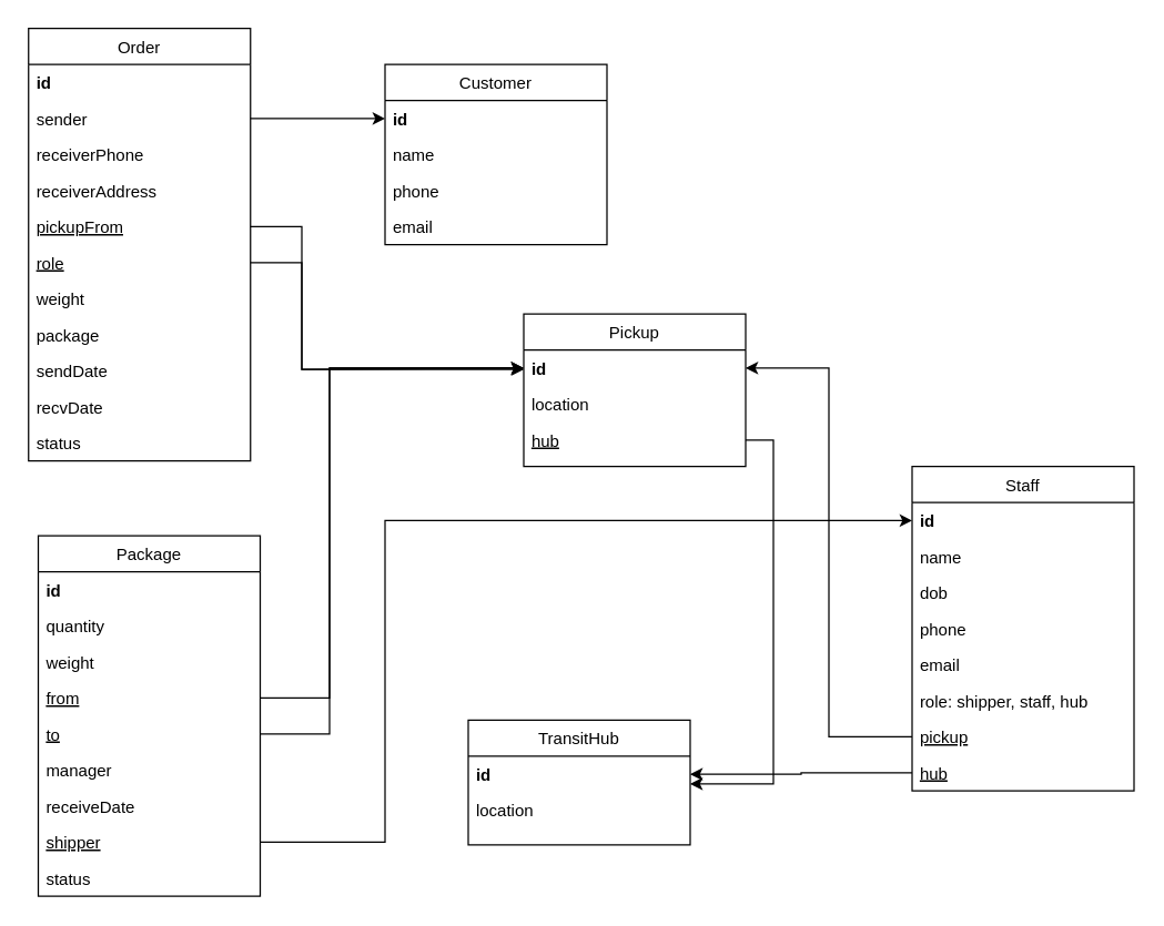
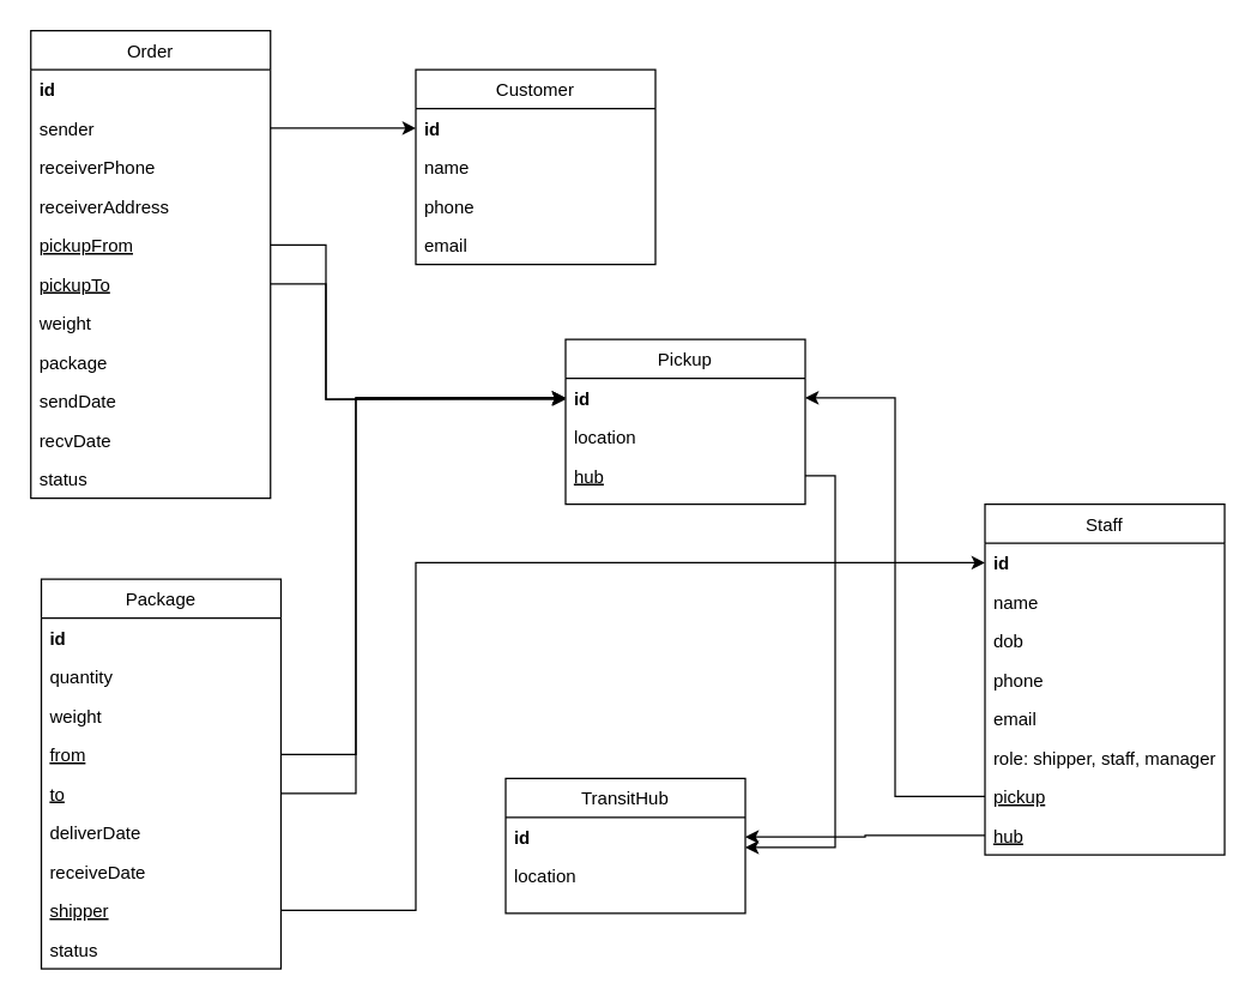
  <mxCell id="0" />
  <mxCell id="1" parent="0" />
  <mxCell id="2" value="Customer" style="swimlane;fontStyle=0;align=center;verticalAlign=top;childLayout=stackLayout;horizontal=1;startSize=26;horizontalStack=0;resizeParent=1;resizeLast=0;collapsible=1;marginBottom=0;rounded=0;shadow=0;strokeWidth=1;" vertex="1" parent="1"><mxGeometry x="277" y="46" width="160" height="130" as="geometry"><mxRectangle x="550" y="140" width="160" height="26" as="alternateBounds" /></mxGeometry></mxCell>
  <mxCell id="3" value="id" style="text;align=left;verticalAlign=top;spacingLeft=4;spacingRight=4;overflow=hidden;rotatable=0;points=[[0,0.5],[1,0.5]];portConstraint=eastwest;fontStyle=1" vertex="1" parent="2"><mxGeometry y="26" width="160" height="26" as="geometry" /></mxCell>
  <mxCell id="4" value="name" style="text;align=left;verticalAlign=top;spacingLeft=4;spacingRight=4;overflow=hidden;rotatable=0;points=[[0,0.5],[1,0.5]];portConstraint=eastwest;rounded=0;shadow=0;html=0;" vertex="1" parent="2"><mxGeometry y="52" width="160" height="26" as="geometry" /></mxCell>
  <mxCell id="5" value="phone" style="text;align=left;verticalAlign=top;spacingLeft=4;spacingRight=4;overflow=hidden;rotatable=0;points=[[0,0.5],[1,0.5]];portConstraint=eastwest;rounded=0;shadow=0;html=0;" vertex="1" parent="2"><mxGeometry y="78" width="160" height="26" as="geometry" /></mxCell>
  <mxCell id="6" value="email" style="text;align=left;verticalAlign=top;spacingLeft=4;spacingRight=4;overflow=hidden;rotatable=0;points=[[0,0.5],[1,0.5]];portConstraint=eastwest;rounded=0;shadow=0;html=0;" vertex="1" parent="2"><mxGeometry y="104" width="160" height="26" as="geometry" /></mxCell>
  <mxCell id="7" value="TransitHub&#10;" style="swimlane;fontStyle=0;align=center;verticalAlign=top;childLayout=stackLayout;horizontal=1;startSize=26;horizontalStack=0;resizeParent=1;resizeLast=0;collapsible=1;marginBottom=0;rounded=0;shadow=0;strokeWidth=1;" vertex="1" parent="1"><mxGeometry x="337" y="519" width="160" height="90" as="geometry"><mxRectangle x="550" y="140" width="160" height="26" as="alternateBounds" /></mxGeometry></mxCell>
  <mxCell id="8" value="id" style="text;align=left;verticalAlign=top;spacingLeft=4;spacingRight=4;overflow=hidden;rotatable=0;points=[[0,0.5],[1,0.5]];portConstraint=eastwest;fontStyle=1" vertex="1" parent="7"><mxGeometry y="26" width="160" height="26" as="geometry" /></mxCell>
  <mxCell id="9" value="location" style="text;align=left;verticalAlign=top;spacingLeft=4;spacingRight=4;overflow=hidden;rotatable=0;points=[[0,0.5],[1,0.5]];portConstraint=eastwest;rounded=0;shadow=0;html=0;" vertex="1" parent="7"><mxGeometry y="52" width="160" height="26" as="geometry" /></mxCell>
  <mxCell id="10" value="Pickup&#10;" style="swimlane;fontStyle=0;align=center;verticalAlign=top;childLayout=stackLayout;horizontal=1;startSize=26;horizontalStack=0;resizeParent=1;resizeLast=0;collapsible=1;marginBottom=0;rounded=0;shadow=0;strokeWidth=1;" vertex="1" parent="1"><mxGeometry x="377" y="226" width="160" height="110" as="geometry"><mxRectangle x="550" y="140" width="160" height="26" as="alternateBounds" /></mxGeometry></mxCell>
  <mxCell id="11" value="id" style="text;align=left;verticalAlign=top;spacingLeft=4;spacingRight=4;overflow=hidden;rotatable=0;points=[[0,0.5],[1,0.5]];portConstraint=eastwest;fontStyle=1" vertex="1" parent="10"><mxGeometry y="26" width="160" height="26" as="geometry" /></mxCell>
  <mxCell id="12" value="location" style="text;align=left;verticalAlign=top;spacingLeft=4;spacingRight=4;overflow=hidden;rotatable=0;points=[[0,0.5],[1,0.5]];portConstraint=eastwest;rounded=0;shadow=0;html=0;" vertex="1" parent="10"><mxGeometry y="52" width="160" height="26" as="geometry" /></mxCell>
  <mxCell id="13" value="hub" style="text;align=left;verticalAlign=top;spacingLeft=4;spacingRight=4;overflow=hidden;rotatable=0;points=[[0,0.5],[1,0.5]];portConstraint=eastwest;rounded=0;shadow=0;html=0;fontStyle=4" vertex="1" parent="10"><mxGeometry y="78" width="160" height="26" as="geometry" /></mxCell>
  <mxCell id="14" value="Order" style="swimlane;fontStyle=0;align=center;verticalAlign=top;childLayout=stackLayout;horizontal=1;startSize=26;horizontalStack=0;resizeParent=1;resizeLast=0;collapsible=1;marginBottom=0;rounded=0;shadow=0;strokeWidth=1;" vertex="1" parent="1"><mxGeometry x="20" y="20" width="160" height="312" as="geometry"><mxRectangle x="550" y="140" width="160" height="26" as="alternateBounds" /></mxGeometry></mxCell>
  <mxCell id="15" value="id" style="text;align=left;verticalAlign=top;spacingLeft=4;spacingRight=4;overflow=hidden;rotatable=0;points=[[0,0.5],[1,0.5]];portConstraint=eastwest;fontStyle=1" vertex="1" parent="14"><mxGeometry y="26" width="160" height="26" as="geometry" /></mxCell>
  <mxCell id="16" value="sender" style="text;align=left;verticalAlign=top;spacingLeft=4;spacingRight=4;overflow=hidden;rotatable=0;points=[[0,0.5],[1,0.5]];portConstraint=eastwest;rounded=0;shadow=0;html=0;" vertex="1" parent="14"><mxGeometry y="52" width="160" height="26" as="geometry" /></mxCell>
  <mxCell id="17" value="receiverPhone" style="text;align=left;verticalAlign=top;spacingLeft=4;spacingRight=4;overflow=hidden;rotatable=0;points=[[0,0.5],[1,0.5]];portConstraint=eastwest;rounded=0;shadow=0;html=0;" vertex="1" parent="14"><mxGeometry y="78" width="160" height="26" as="geometry" /></mxCell>
  <mxCell id="18" value="receiverAddress" style="text;align=left;verticalAlign=top;spacingLeft=4;spacingRight=4;overflow=hidden;rotatable=0;points=[[0,0.5],[1,0.5]];portConstraint=eastwest;rounded=0;shadow=0;html=0;" vertex="1" parent="14"><mxGeometry y="104" width="160" height="26" as="geometry" /></mxCell>
  <mxCell id="19" value="pickupFrom" style="text;align=left;verticalAlign=top;spacingLeft=4;spacingRight=4;overflow=hidden;rotatable=0;points=[[0,0.5],[1,0.5]];portConstraint=eastwest;rounded=0;shadow=0;html=0;fontStyle=4" vertex="1" parent="14"><mxGeometry y="130" width="160" height="26" as="geometry" /></mxCell>
- <mxCell id="20" value="role" style="text;align=left;verticalAlign=top;spacingLeft=4;spacingRight=4;overflow=hidden;rotatable=0;points=[[0,0.5],[1,0.5]];portConstraint=eastwest;fontStyle=4" vertex="1" parent="14"><mxGeometry y="156" width="160" height="26" as="geometry" /></mxCell>
+ <mxCell id="20" value="pickupTo" style="text;align=left;verticalAlign=top;spacingLeft=4;spacingRight=4;overflow=hidden;rotatable=0;points=[[0,0.5],[1,0.5]];portConstraint=eastwest;fontStyle=4" vertex="1" parent="14"><mxGeometry y="156" width="160" height="26" as="geometry" /></mxCell>
  <mxCell id="21" value="weight" style="text;align=left;verticalAlign=top;spacingLeft=4;spacingRight=4;overflow=hidden;rotatable=0;points=[[0,0.5],[1,0.5]];portConstraint=eastwest;" vertex="1" parent="14"><mxGeometry y="182" width="160" height="26" as="geometry" /></mxCell>
  <mxCell id="22" value="package" style="text;align=left;verticalAlign=top;spacingLeft=4;spacingRight=4;overflow=hidden;rotatable=0;points=[[0,0.5],[1,0.5]];portConstraint=eastwest;" vertex="1" parent="14"><mxGeometry y="208" width="160" height="26" as="geometry" /></mxCell>
  <mxCell id="23" value="sendDate" style="text;align=left;verticalAlign=top;spacingLeft=4;spacingRight=4;overflow=hidden;rotatable=0;points=[[0,0.5],[1,0.5]];portConstraint=eastwest;" vertex="1" parent="14"><mxGeometry y="234" width="160" height="26" as="geometry" /></mxCell>
  <mxCell id="24" value="recvDate" style="text;align=left;verticalAlign=top;spacingLeft=4;spacingRight=4;overflow=hidden;rotatable=0;points=[[0,0.5],[1,0.5]];portConstraint=eastwest;" vertex="1" parent="14"><mxGeometry y="260" width="160" height="26" as="geometry" /></mxCell>
  <mxCell id="25" value="status" style="text;align=left;verticalAlign=top;spacingLeft=4;spacingRight=4;overflow=hidden;rotatable=0;points=[[0,0.5],[1,0.5]];portConstraint=eastwest;" vertex="1" parent="14"><mxGeometry y="286" width="160" height="26" as="geometry" /></mxCell>
  <mxCell id="26" value="Staff&#10;" style="swimlane;fontStyle=0;align=center;verticalAlign=top;childLayout=stackLayout;horizontal=1;startSize=26;horizontalStack=0;resizeParent=1;resizeLast=0;collapsible=1;marginBottom=0;rounded=0;shadow=0;strokeWidth=1;" vertex="1" parent="1"><mxGeometry x="657" y="336" width="160" height="234" as="geometry"><mxRectangle x="550" y="140" width="160" height="26" as="alternateBounds" /></mxGeometry></mxCell>
  <mxCell id="27" value="id" style="text;align=left;verticalAlign=top;spacingLeft=4;spacingRight=4;overflow=hidden;rotatable=0;points=[[0,0.5],[1,0.5]];portConstraint=eastwest;fontStyle=1" vertex="1" parent="26"><mxGeometry y="26" width="160" height="26" as="geometry" /></mxCell>
  <mxCell id="28" value="name" style="text;align=left;verticalAlign=top;spacingLeft=4;spacingRight=4;overflow=hidden;rotatable=0;points=[[0,0.5],[1,0.5]];portConstraint=eastwest;rounded=0;shadow=0;html=0;" vertex="1" parent="26"><mxGeometry y="52" width="160" height="26" as="geometry" /></mxCell>
  <mxCell id="29" value="dob" style="text;align=left;verticalAlign=top;spacingLeft=4;spacingRight=4;overflow=hidden;rotatable=0;points=[[0,0.5],[1,0.5]];portConstraint=eastwest;rounded=0;shadow=0;html=0;" vertex="1" parent="26"><mxGeometry y="78" width="160" height="26" as="geometry" /></mxCell>
  <mxCell id="30" value="phone" style="text;align=left;verticalAlign=top;spacingLeft=4;spacingRight=4;overflow=hidden;rotatable=0;points=[[0,0.5],[1,0.5]];portConstraint=eastwest;rounded=0;shadow=0;html=0;" vertex="1" parent="26"><mxGeometry y="104" width="160" height="26" as="geometry" /></mxCell>
  <mxCell id="31" value="email" style="text;align=left;verticalAlign=top;spacingLeft=4;spacingRight=4;overflow=hidden;rotatable=0;points=[[0,0.5],[1,0.5]];portConstraint=eastwest;rounded=0;shadow=0;html=0;" vertex="1" parent="26"><mxGeometry y="130" width="160" height="26" as="geometry" /></mxCell>
- <mxCell id="32" value="role: shipper, staff, hub" style="text;align=left;verticalAlign=top;spacingLeft=4;spacingRight=4;overflow=hidden;rotatable=0;points=[[0,0.5],[1,0.5]];portConstraint=eastwest;rounded=0;shadow=0;html=0;" vertex="1" parent="26"><mxGeometry y="156" width="160" height="26" as="geometry" /></mxCell>
+ <mxCell id="32" value="role: shipper, staff, manager" style="text;align=left;verticalAlign=top;spacingLeft=4;spacingRight=4;overflow=hidden;rotatable=0;points=[[0,0.5],[1,0.5]];portConstraint=eastwest;rounded=0;shadow=0;html=0;" vertex="1" parent="26"><mxGeometry y="156" width="160" height="26" as="geometry" /></mxCell>
  <mxCell id="33" value="pickup" style="text;align=left;verticalAlign=top;spacingLeft=4;spacingRight=4;overflow=hidden;rotatable=0;points=[[0,0.5],[1,0.5]];portConstraint=eastwest;rounded=0;shadow=0;html=0;fontStyle=4" vertex="1" parent="26"><mxGeometry y="182" width="160" height="26" as="geometry" /></mxCell>
  <mxCell id="34" value="hub" style="text;align=left;verticalAlign=top;spacingLeft=4;spacingRight=4;overflow=hidden;rotatable=0;points=[[0,0.5],[1,0.5]];portConstraint=eastwest;rounded=0;shadow=0;html=0;fontStyle=4" vertex="1" parent="26"><mxGeometry y="208" width="160" height="26" as="geometry" /></mxCell>
  <mxCell id="35" value="Package" style="swimlane;fontStyle=0;align=center;verticalAlign=top;childLayout=stackLayout;horizontal=1;startSize=26;horizontalStack=0;resizeParent=1;resizeLast=0;collapsible=1;marginBottom=0;rounded=0;shadow=0;strokeWidth=1;" vertex="1" parent="1"><mxGeometry x="27" y="386" width="160" height="260" as="geometry"><mxRectangle x="550" y="140" width="160" height="26" as="alternateBounds" /></mxGeometry></mxCell>
  <mxCell id="36" value="id" style="text;align=left;verticalAlign=top;spacingLeft=4;spacingRight=4;overflow=hidden;rotatable=0;points=[[0,0.5],[1,0.5]];portConstraint=eastwest;fontStyle=1" vertex="1" parent="35"><mxGeometry y="26" width="160" height="26" as="geometry" /></mxCell>
  <mxCell id="37" value="quantity" style="text;align=left;verticalAlign=top;spacingLeft=4;spacingRight=4;overflow=hidden;rotatable=0;points=[[0,0.5],[1,0.5]];portConstraint=eastwest;rounded=0;shadow=0;html=0;" vertex="1" parent="35"><mxGeometry y="52" width="160" height="26" as="geometry" /></mxCell>
  <mxCell id="38" value="weight" style="text;align=left;verticalAlign=top;spacingLeft=4;spacingRight=4;overflow=hidden;rotatable=0;points=[[0,0.5],[1,0.5]];portConstraint=eastwest;rounded=0;shadow=0;html=0;" vertex="1" parent="35"><mxGeometry y="78" width="160" height="26" as="geometry" /></mxCell>
  <mxCell id="39" value="from" style="text;align=left;verticalAlign=top;spacingLeft=4;spacingRight=4;overflow=hidden;rotatable=0;points=[[0,0.5],[1,0.5]];portConstraint=eastwest;rounded=0;shadow=0;html=0;fontStyle=4" vertex="1" parent="35"><mxGeometry y="104" width="160" height="26" as="geometry" /></mxCell>
  <mxCell id="40" value="to" style="text;align=left;verticalAlign=top;spacingLeft=4;spacingRight=4;overflow=hidden;rotatable=0;points=[[0,0.5],[1,0.5]];portConstraint=eastwest;rounded=0;shadow=0;html=0;fontStyle=4" vertex="1" parent="35"><mxGeometry y="130" width="160" height="26" as="geometry" /></mxCell>
- <mxCell id="41" value="manager" style="text;align=left;verticalAlign=top;spacingLeft=4;spacingRight=4;overflow=hidden;rotatable=0;points=[[0,0.5],[1,0.5]];portConstraint=eastwest;" vertex="1" parent="35"><mxGeometry y="156" width="160" height="26" as="geometry" /></mxCell>
+ <mxCell id="41" value="deliverDate" style="text;align=left;verticalAlign=top;spacingLeft=4;spacingRight=4;overflow=hidden;rotatable=0;points=[[0,0.5],[1,0.5]];portConstraint=eastwest;" vertex="1" parent="35"><mxGeometry y="156" width="160" height="26" as="geometry" /></mxCell>
  <mxCell id="42" value="receiveDate" style="text;align=left;verticalAlign=top;spacingLeft=4;spacingRight=4;overflow=hidden;rotatable=0;points=[[0,0.5],[1,0.5]];portConstraint=eastwest;" vertex="1" parent="35"><mxGeometry y="182" width="160" height="26" as="geometry" /></mxCell>
  <mxCell id="43" value="shipper&#10;" style="text;align=left;verticalAlign=top;spacingLeft=4;spacingRight=4;overflow=hidden;rotatable=0;points=[[0,0.5],[1,0.5]];portConstraint=eastwest;fontStyle=4" vertex="1" parent="35"><mxGeometry y="208" width="160" height="26" as="geometry" /></mxCell>
  <mxCell id="44" value="status" style="text;align=left;verticalAlign=top;spacingLeft=4;spacingRight=4;overflow=hidden;rotatable=0;points=[[0,0.5],[1,0.5]];portConstraint=eastwest;" vertex="1" parent="35"><mxGeometry y="234" width="160" height="26" as="geometry" /></mxCell>
  <mxCell id="45" style="edgeStyle=orthogonalEdgeStyle;rounded=0;orthogonalLoop=1;jettySize=auto;html=1;exitX=1;exitY=0.5;exitDx=0;exitDy=0;entryX=0;entryY=0.5;entryDx=0;entryDy=0;" edge="1" parent="1" source="16" target="3"><mxGeometry relative="1" as="geometry" /></mxCell>
  <mxCell id="46" style="edgeStyle=orthogonalEdgeStyle;rounded=0;orthogonalLoop=1;jettySize=auto;html=1;exitX=0;exitY=0.5;exitDx=0;exitDy=0;entryX=1;entryY=0.5;entryDx=0;entryDy=0;" edge="1" parent="1" source="33" target="11"><mxGeometry relative="1" as="geometry"><Array as="points"><mxPoint x="597" y="531" /><mxPoint x="597" y="265" /></Array></mxGeometry></mxCell>
  <mxCell id="47" style="edgeStyle=orthogonalEdgeStyle;rounded=0;orthogonalLoop=1;jettySize=auto;html=1;exitX=1;exitY=0.5;exitDx=0;exitDy=0;entryX=0;entryY=0.5;entryDx=0;entryDy=0;" edge="1" parent="1" source="43" target="27"><mxGeometry relative="1" as="geometry"><Array as="points"><mxPoint x="277" y="607" /><mxPoint x="277" y="375" /></Array></mxGeometry></mxCell>
  <mxCell id="48" style="edgeStyle=orthogonalEdgeStyle;rounded=0;orthogonalLoop=1;jettySize=auto;html=1;exitX=1;exitY=0.5;exitDx=0;exitDy=0;" edge="1" parent="1" source="13" target="8"><mxGeometry relative="1" as="geometry"><mxPoint x="547" y="576" as="targetPoint" /><Array as="points"><mxPoint x="557" y="317" /><mxPoint x="557" y="565" /></Array></mxGeometry></mxCell>
  <mxCell id="49" style="edgeStyle=orthogonalEdgeStyle;rounded=0;orthogonalLoop=1;jettySize=auto;html=1;exitX=1;exitY=0.5;exitDx=0;exitDy=0;entryX=0;entryY=0.5;entryDx=0;entryDy=0;" edge="1" parent="1" source="39" target="11"><mxGeometry relative="1" as="geometry"><Array as="points"><mxPoint x="237" y="503" /><mxPoint x="237" y="265" /></Array></mxGeometry></mxCell>
  <mxCell id="50" style="edgeStyle=orthogonalEdgeStyle;rounded=0;orthogonalLoop=1;jettySize=auto;html=1;exitX=1;exitY=0.5;exitDx=0;exitDy=0;" edge="1" parent="1" source="40" target="11"><mxGeometry relative="1" as="geometry"><Array as="points"><mxPoint x="237" y="529" /><mxPoint x="237" y="265" /></Array></mxGeometry></mxCell>
  <mxCell id="51" style="edgeStyle=orthogonalEdgeStyle;rounded=0;orthogonalLoop=1;jettySize=auto;html=1;exitX=1;exitY=0.5;exitDx=0;exitDy=0;entryX=0;entryY=0.5;entryDx=0;entryDy=0;" edge="1" parent="1" source="19" target="11"><mxGeometry relative="1" as="geometry"><Array as="points"><mxPoint x="217" y="163" /><mxPoint x="217" y="266" /></Array></mxGeometry></mxCell>
  <mxCell id="52" style="edgeStyle=orthogonalEdgeStyle;rounded=0;orthogonalLoop=1;jettySize=auto;html=1;exitX=1;exitY=0.5;exitDx=0;exitDy=0;" edge="1" parent="1" source="20" target="11"><mxGeometry relative="1" as="geometry"><Array as="points"><mxPoint x="217" y="189" /><mxPoint x="217" y="266" /></Array></mxGeometry></mxCell>
  <mxCell id="53" style="edgeStyle=orthogonalEdgeStyle;rounded=0;orthogonalLoop=1;jettySize=auto;html=1;exitX=0;exitY=0.5;exitDx=0;exitDy=0;entryX=1;entryY=0.5;entryDx=0;entryDy=0;" edge="1" parent="1" source="34" target="8"><mxGeometry relative="1" as="geometry" /></mxCell>
